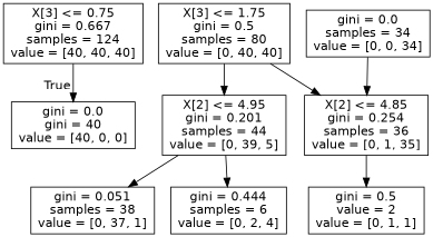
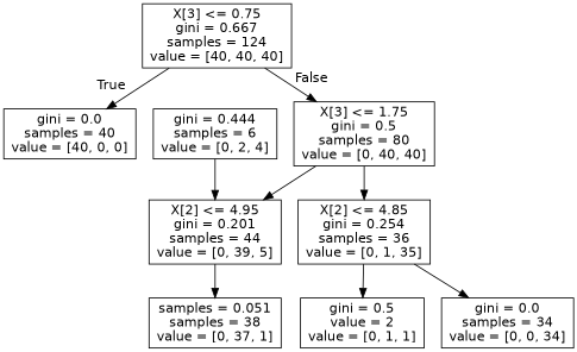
  digraph {
    fontname="DejaVu Sans"
    node [fontname="DejaVu Sans" shape=box]
    edge [fontname="DejaVu Sans"]
    n1 [label="X[3] <= 0.75\ngini = 0.667\nsamples = 124\nvalue = [40, 40, 40]"]
-   n2 [label="gini = 0.0\ngini = 40\nvalue = [40, 0, 0]"]
+   n2 [label="gini = 0.0\nsamples = 40\nvalue = [40, 0, 0]"]
    n3 [label="X[3] <= 1.75\ngini = 0.5\nsamples = 80\nvalue = [0, 40, 40]"]
    n4 [label="X[2] <= 4.95\ngini = 0.201\nsamples = 44\nvalue = [0, 39, 5]"]
    n5 [label="X[2] <= 4.85\ngini = 0.254\nsamples = 36\nvalue = [0, 1, 35]"]
-   n6 [label="gini = 0.051\nsamples = 38\nvalue = [0, 37, 1]"]
+   n6 [label="samples = 0.051\nsamples = 38\nvalue = [0, 37, 1]"]
    n7 [label="gini = 0.444\nsamples = 6\nvalue = [0, 2, 4]"]
    n8 [label="gini = 0.5\nvalue = 2\nvalue = [0, 1, 1]"]
    n9 [label="gini = 0.0\nsamples = 34\nvalue = [0, 0, 34]"]
    n1 -> n2 [headlabel=True labelangle=45 labeldistance=2.5]
+   n1 -> n3 [headlabel=False labelangle=-45 labeldistance=2.5]
    n3 -> n4
    n3 -> n5
    n4 -> n6
-   n4 -> n7
+   n7 -> n4
    n5 -> n8
-   n9 -> n5
+   n5 -> n9
  }
